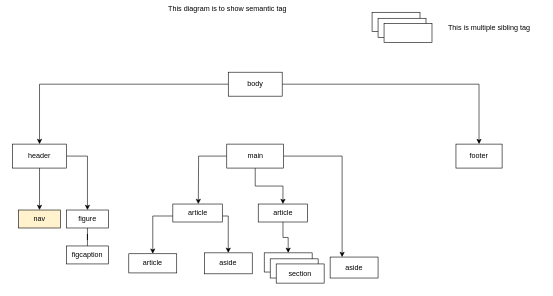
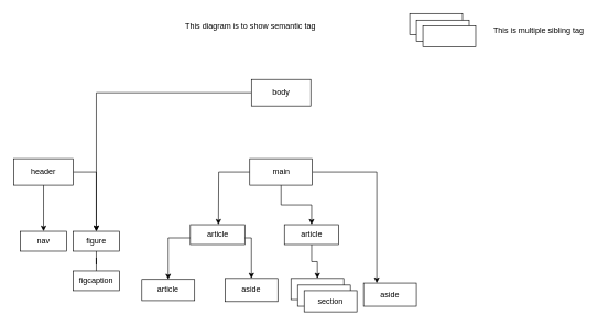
  <mxCell id="0" />
  <mxCell id="1" parent="0" />
- <mxCell id="2" style="edgeStyle=orthogonalEdgeStyle;rounded=0;orthogonalLoop=1;jettySize=auto;html=1;entryX=0.5;entryY=0;entryDx=0;entryDy=0;" edge="1" parent="1" source="4" target="7"><mxGeometry relative="1" as="geometry" /></mxCell>
- <mxCell id="3" style="edgeStyle=orthogonalEdgeStyle;rounded=0;orthogonalLoop=1;jettySize=auto;html=1;entryX=0.5;entryY=0;entryDx=0;entryDy=0;" edge="1" parent="1" source="4" target="12"><mxGeometry relative="1" as="geometry" /></mxCell>
+ <mxCell id="2" style="edgeStyle=orthogonalEdgeStyle;rounded=0;orthogonalLoop=1;jettySize=auto;html=1;" edge="1" parent="1" source="4" target="14"><mxGeometry relative="1" as="geometry" /></mxCell>
  <mxCell id="4" value="body" style="rounded=0;whiteSpace=wrap;html=1;" vertex="1" parent="1"><mxGeometry x="380" y="120" width="90" height="40" as="geometry" /></mxCell>
  <mxCell id="5" style="edgeStyle=orthogonalEdgeStyle;rounded=0;orthogonalLoop=1;jettySize=auto;html=1;" edge="1" parent="1" source="7" target="14"><mxGeometry relative="1" as="geometry"><Array as="points"><mxPoint x="145" y="260" /></Array></mxGeometry></mxCell>
  <mxCell id="6" style="edgeStyle=orthogonalEdgeStyle;rounded=0;orthogonalLoop=1;jettySize=auto;html=1;" edge="1" parent="1" source="7"><mxGeometry relative="1" as="geometry"><mxPoint x="65" y="350" as="targetPoint" /></mxGeometry></mxCell>
  <mxCell id="7" value="header" style="rounded=0;whiteSpace=wrap;html=1;" vertex="1" parent="1"><mxGeometry x="20" y="240" width="90" height="40" as="geometry" /></mxCell>
  <mxCell id="8" style="edgeStyle=orthogonalEdgeStyle;rounded=0;orthogonalLoop=1;jettySize=auto;html=1;" edge="1" parent="1" source="11"><mxGeometry relative="1" as="geometry"><mxPoint x="330" y="340" as="targetPoint" /></mxGeometry></mxCell>
  <mxCell id="9" style="edgeStyle=orthogonalEdgeStyle;rounded=0;orthogonalLoop=1;jettySize=auto;html=1;entryX=0.25;entryY=0;entryDx=0;entryDy=0;" edge="1" parent="1" source="11" target="31"><mxGeometry relative="1" as="geometry" /></mxCell>
  <mxCell id="10" style="edgeStyle=orthogonalEdgeStyle;rounded=0;orthogonalLoop=1;jettySize=auto;html=1;entryX=0.5;entryY=0;entryDx=0;entryDy=0;" edge="1" parent="1" source="11" target="24"><mxGeometry relative="1" as="geometry" /></mxCell>
  <mxCell id="11" value="main" style="rounded=0;whiteSpace=wrap;html=1;" vertex="1" parent="1"><mxGeometry x="377.5" y="240" width="95" height="40" as="geometry" /></mxCell>
- <mxCell id="12" value="footer" style="rounded=0;whiteSpace=wrap;html=1;" vertex="1" parent="1"><mxGeometry x="760" y="240" width="77" height="40" as="geometry" /></mxCell>
  <mxCell id="13" style="edgeStyle=orthogonalEdgeStyle;rounded=0;orthogonalLoop=1;jettySize=auto;html=1;entryX=0.5;entryY=0;entryDx=0;entryDy=0;endArrow=none;" edge="1" parent="1" source="14" target="15"><mxGeometry relative="1" as="geometry" /></mxCell>
  <mxCell id="14" value="figure" style="rounded=0;whiteSpace=wrap;html=1;" vertex="1" parent="1"><mxGeometry x="110" y="350" width="70" height="30" as="geometry" /></mxCell>
  <mxCell id="15" value="figcaption" style="rounded=0;whiteSpace=wrap;html=1;" vertex="1" parent="1"><mxGeometry x="110" y="410" width="70" height="30" as="geometry" /></mxCell>
- <mxCell id="16" value="nav" style="rounded=0;whiteSpace=wrap;html=1;fillColor=#fff2cc;" vertex="1" parent="1"><mxGeometry x="30" y="350" width="70" height="30" as="geometry" /></mxCell>
+ <mxCell id="16" value="nav" style="rounded=0;whiteSpace=wrap;html=1;" vertex="1" parent="1"><mxGeometry x="30" y="350" width="70" height="30" as="geometry" /></mxCell>
  <mxCell id="17" style="edgeStyle=orthogonalEdgeStyle;rounded=0;orthogonalLoop=1;jettySize=auto;html=1;entryX=0.5;entryY=0;entryDx=0;entryDy=0;" edge="1" parent="1" source="19" target="22"><mxGeometry relative="1" as="geometry"><Array as="points"><mxPoint x="254" y="360" /></Array></mxGeometry></mxCell>
  <mxCell id="18" style="edgeStyle=orthogonalEdgeStyle;rounded=0;orthogonalLoop=1;jettySize=auto;html=1;entryX=0.5;entryY=0;entryDx=0;entryDy=0;" edge="1" parent="1" source="19" target="21"><mxGeometry relative="1" as="geometry"><Array as="points"><mxPoint x="380" y="360" /></Array></mxGeometry></mxCell>
  <mxCell id="19" value="article" style="rounded=0;whiteSpace=wrap;html=1;" vertex="1" parent="1"><mxGeometry x="287.5" y="340" width="82.5" height="30" as="geometry" /></mxCell>
- <mxCell id="20" value="This diagram is to show semantic tag&amp;nbsp;" style="text;html=1;align=center;verticalAlign=middle;resizable=0;points=[];autosize=1;" vertex="1" parent="1"><mxGeometry x="260" y="5" width="240" height="20" as="geometry" /></mxCell>
+ <mxCell id="20" value="This diagram is to show semantic tag&amp;nbsp;" style="text;html=1;align=center;verticalAlign=middle;resizable=0;points=[];autosize=1;" vertex="1" parent="1"><mxGeometry x="260" y="30" width="240" height="20" as="geometry" /></mxCell>
  <mxCell id="21" value="aside" style="rounded=0;whiteSpace=wrap;html=1;" vertex="1" parent="1"><mxGeometry x="340" y="421.5" width="80" height="35" as="geometry" /></mxCell>
  <mxCell id="22" value="article" style="rounded=0;whiteSpace=wrap;html=1;" vertex="1" parent="1"><mxGeometry x="214" y="423" width="80" height="32" as="geometry" /></mxCell>
  <mxCell id="23" style="edgeStyle=orthogonalEdgeStyle;rounded=0;orthogonalLoop=1;jettySize=auto;html=1;" edge="1" parent="1" source="24" target="25"><mxGeometry relative="1" as="geometry" /></mxCell>
  <mxCell id="24" value="article" style="rounded=0;whiteSpace=wrap;html=1;" vertex="1" parent="1"><mxGeometry x="430" y="340" width="82.5" height="30" as="geometry" /></mxCell>
  <mxCell id="25" value="section" style="rounded=0;whiteSpace=wrap;html=1;" vertex="1" parent="1"><mxGeometry x="440" y="421.5" width="80" height="32" as="geometry" /></mxCell>
  <mxCell id="26" value="section" style="rounded=0;whiteSpace=wrap;html=1;" vertex="1" parent="1"><mxGeometry x="450" y="431.5" width="80" height="32" as="geometry" /></mxCell>
  <mxCell id="27" value="section" style="rounded=0;whiteSpace=wrap;html=1;" vertex="1" parent="1"><mxGeometry x="460" y="440" width="80" height="32" as="geometry" /></mxCell>
  <mxCell id="28" value="section" style="rounded=0;whiteSpace=wrap;html=1;" vertex="1" parent="1"><mxGeometry x="620" y="20" width="80" height="32" as="geometry" /></mxCell>
  <mxCell id="29" value="section" style="rounded=0;whiteSpace=wrap;html=1;" vertex="1" parent="1"><mxGeometry x="630" y="30" width="80" height="32" as="geometry" /></mxCell>
  <mxCell id="30" value="" style="rounded=0;whiteSpace=wrap;html=1;" vertex="1" parent="1"><mxGeometry x="640" y="38.5" width="80" height="32" as="geometry" /></mxCell>
  <mxCell id="31" value="aside" style="rounded=0;whiteSpace=wrap;html=1;" vertex="1" parent="1"><mxGeometry x="550" y="428.5" width="80" height="35" as="geometry" /></mxCell>
  <mxCell id="32" value="This is multiple sibling tag" style="text;html=1;align=center;verticalAlign=middle;resizable=0;points=[];autosize=1;" vertex="1" parent="1"><mxGeometry x="730" y="36" width="170" height="20" as="geometry" /></mxCell>
